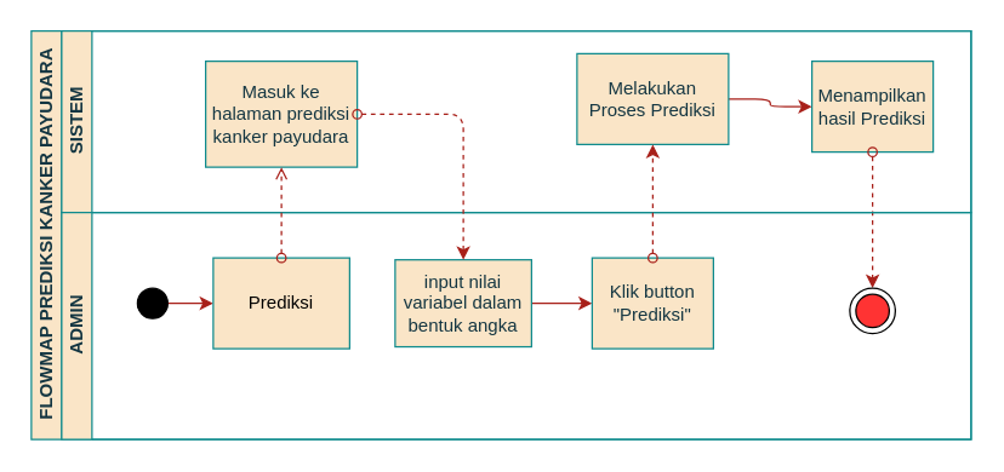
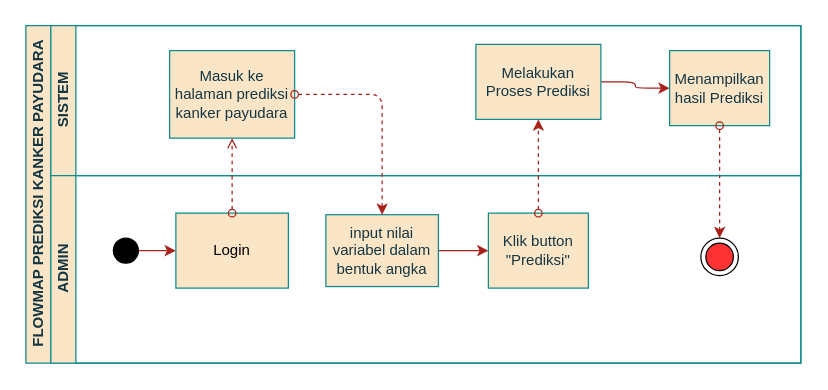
  <mxCell id="0" />
  <mxCell id="1" parent="0" />
  <mxCell id="2" value="FLOWMAP PREDIKSI KANKER PAYUDARA" style="swimlane;html=1;childLayout=stackLayout;resizeParent=1;resizeParentMax=0;horizontal=0;startSize=20;horizontalStack=0;fillColor=#FAE5C7;strokeColor=#0F8B8D;fontColor=#143642;" vertex="1" parent="1"><mxGeometry x="20" y="20" width="620" height="270" as="geometry" /></mxCell>
  <mxCell id="3" value="SISTEM" style="swimlane;html=1;startSize=20;horizontal=0;fillColor=#FAE5C7;strokeColor=#0F8B8D;fontColor=#143642;" vertex="1" parent="2"><mxGeometry x="20" width="600" height="120" as="geometry" /></mxCell>
  <mxCell id="4" style="edgeStyle=orthogonalEdgeStyle;curved=0;rounded=1;sketch=0;orthogonalLoop=1;jettySize=auto;html=1;exitX=1;exitY=0.5;exitDx=0;exitDy=0;startArrow=none;startFill=0;strokeColor=#A8201A;fillColor=#FAE5C7;fontColor=#143642;" edge="1" parent="3" source="5" target="6"><mxGeometry relative="1" as="geometry" /></mxCell>
  <mxCell id="5" value="Melakukan Proses Prediksi" style="shape=ext;html=1;whiteSpace=wrap;fillColor=#FAE5C7;strokeColor=#0F8B8D;fontColor=#143642;" vertex="1" parent="3"><mxGeometry x="340" y="15" width="100" height="60" as="geometry" /></mxCell>
  <mxCell id="6" value="Menampilkan hasil Prediksi" style="shape=ext;html=1;whiteSpace=wrap;fillColor=#FAE5C7;strokeColor=#0F8B8D;fontColor=#143642;" vertex="1" parent="3"><mxGeometry x="495" y="20" width="80" height="60" as="geometry" /></mxCell>
  <mxCell id="7" value="Masuk ke halaman prediksi kanker payudara" style="shape=ext;html=1;whiteSpace=wrap;fillColor=#FAE5C7;strokeColor=#0F8B8D;fontColor=#143642;" vertex="1" parent="3"><mxGeometry x="95" y="20" width="100" height="70" as="geometry" /></mxCell>
  <mxCell id="8" style="edgeStyle=orthogonalEdgeStyle;orthogonalLoop=1;jettySize=auto;html=1;exitX=0.5;exitY=1;exitDx=0;exitDy=0;entryX=0.5;entryY=0;entryDx=0;entryDy=0;startArrow=oval;startFill=0;strokeColor=#A8201A;fillColor=#FAE5C7;fontColor=#143642;dashed=1;labelBackgroundColor=#DAD2D8;" edge="1" parent="2" source="6" target="15"><mxGeometry relative="1" as="geometry" /></mxCell>
  <mxCell id="9" value="ADMIN" style="swimlane;html=1;startSize=20;horizontal=0;fillColor=#FAE5C7;strokeColor=#0F8B8D;fontColor=#143642;" vertex="1" parent="2"><mxGeometry x="20" y="120" width="600" height="150" as="geometry" /></mxCell>
  <mxCell id="10" style="edgeStyle=orthogonalEdgeStyle;orthogonalLoop=1;jettySize=auto;html=1;exitX=1;exitY=0.5;exitDx=0;exitDy=0;entryX=0;entryY=0.5;entryDx=0;entryDy=0;strokeColor=#A8201A;fontColor=#143642;labelBackgroundColor=#DAD2D8;" edge="1" parent="9" source="11" target="12"><mxGeometry relative="1" as="geometry" /></mxCell>
  <mxCell id="11" value="" style="ellipse;fontColor=#143642;fillColor=#000000;" vertex="1" parent="9"><mxGeometry x="50" y="50" width="20" height="20" as="geometry" /></mxCell>
- <mxCell id="12" value="&lt;font color=&quot;#000000&quot;&gt;Prediksi&lt;/font&gt;" style="shape=ext;html=1;whiteSpace=wrap;fillColor=#FAE5C7;strokeColor=#0F8B8D;fontColor=#143642;" vertex="1" parent="9"><mxGeometry x="100" y="30" width="90" height="60" as="geometry" /></mxCell>
+ <mxCell id="12" value="&lt;font color=&quot;#000000&quot;&gt;Login&lt;/font&gt;" style="shape=ext;html=1;whiteSpace=wrap;fillColor=#FAE5C7;strokeColor=#0F8B8D;fontColor=#143642;" vertex="1" parent="9"><mxGeometry x="100" y="30" width="90" height="60" as="geometry" /></mxCell>
  <mxCell id="13" style="edgeStyle=orthogonalEdgeStyle;curved=0;rounded=1;sketch=0;orthogonalLoop=1;jettySize=auto;html=1;exitX=1;exitY=0.5;exitDx=0;exitDy=0;strokeColor=#A8201A;fillColor=#FAE5C7;fontColor=#143642;" edge="1" parent="9" source="14" target="16"><mxGeometry relative="1" as="geometry" /></mxCell>
  <mxCell id="14" value="input nilai variabel dalam bentuk angka" style="shape=ext;html=1;whiteSpace=wrap;fillColor=#FAE5C7;strokeColor=#0F8B8D;fontColor=#143642;" vertex="1" parent="9"><mxGeometry x="220" y="31.25" width="90" height="57.5" as="geometry" /></mxCell>
  <mxCell id="15" value="" style="ellipse;html=1;shape=endState;fontColor=#143642;fillColor=#FF3333;" vertex="1" parent="9"><mxGeometry x="520" y="50" width="30" height="30" as="geometry" /></mxCell>
  <mxCell id="16" value="Klik button &quot;Prediksi&quot;" style="shape=ext;html=1;whiteSpace=wrap;fillColor=#FAE5C7;strokeColor=#0F8B8D;fontColor=#143642;" vertex="1" parent="9"><mxGeometry x="350" y="30" width="80" height="60" as="geometry" /></mxCell>
  <mxCell id="17" style="edgeStyle=orthogonalEdgeStyle;curved=0;rounded=1;sketch=0;orthogonalLoop=1;jettySize=auto;html=1;exitX=0.5;exitY=0;exitDx=0;exitDy=0;strokeColor=#A8201A;fillColor=#FAE5C7;fontColor=#143642;dashed=1;startArrow=oval;startFill=0;endArrow=open;" edge="1" parent="2" source="12" target="7"><mxGeometry relative="1" as="geometry" /></mxCell>
  <mxCell id="18" style="edgeStyle=orthogonalEdgeStyle;curved=0;rounded=1;sketch=0;orthogonalLoop=1;jettySize=auto;html=1;exitX=1;exitY=0.5;exitDx=0;exitDy=0;dashed=1;startArrow=oval;startFill=0;strokeColor=#A8201A;fillColor=#FAE5C7;fontColor=#143642;" edge="1" parent="2" source="7" target="14"><mxGeometry relative="1" as="geometry" /></mxCell>
  <mxCell id="19" style="edgeStyle=orthogonalEdgeStyle;curved=0;rounded=1;sketch=0;orthogonalLoop=1;jettySize=auto;html=1;exitX=0.5;exitY=0;exitDx=0;exitDy=0;dashed=1;startArrow=oval;startFill=0;strokeColor=#A8201A;fillColor=#FAE5C7;fontColor=#143642;" edge="1" parent="2" source="16" target="5"><mxGeometry relative="1" as="geometry" /></mxCell>
